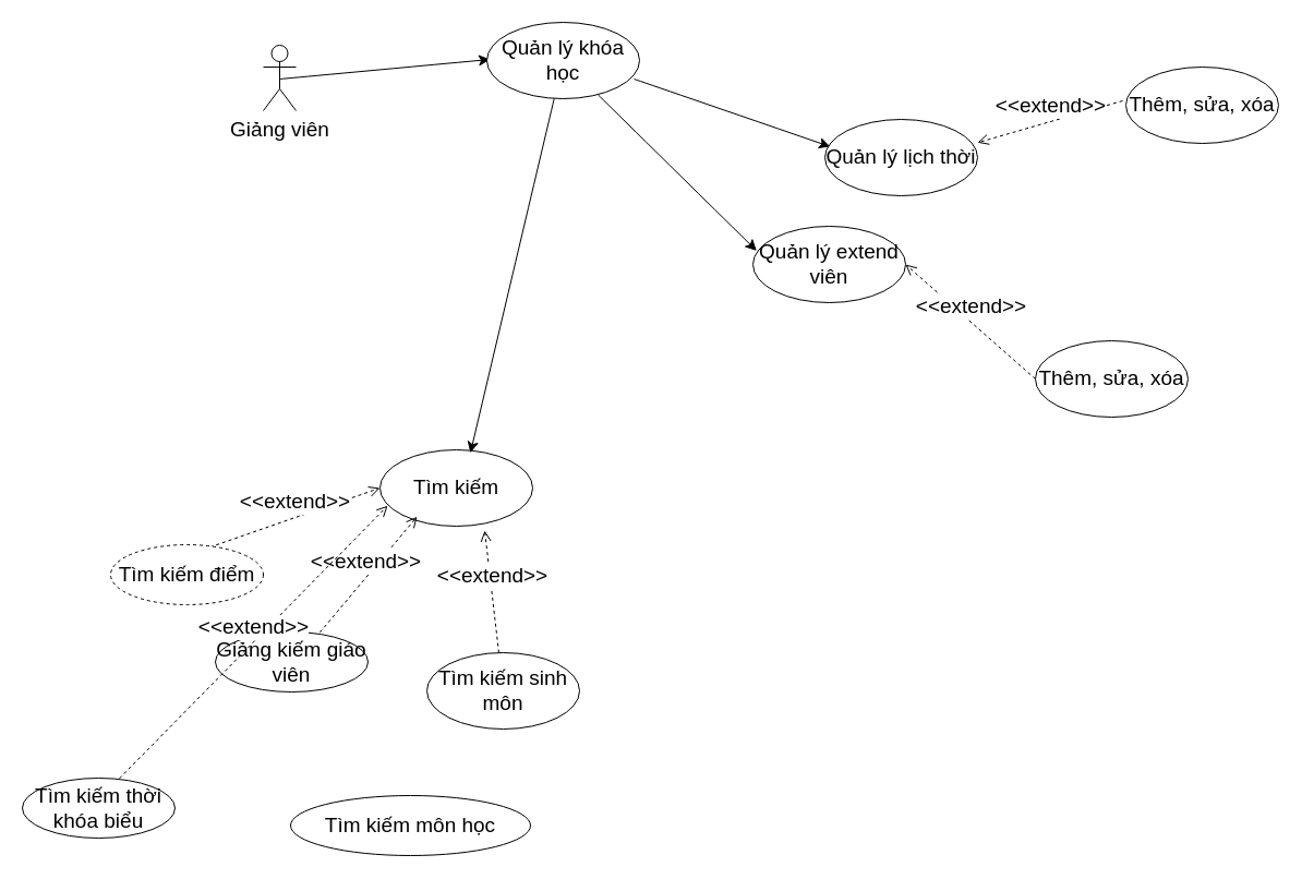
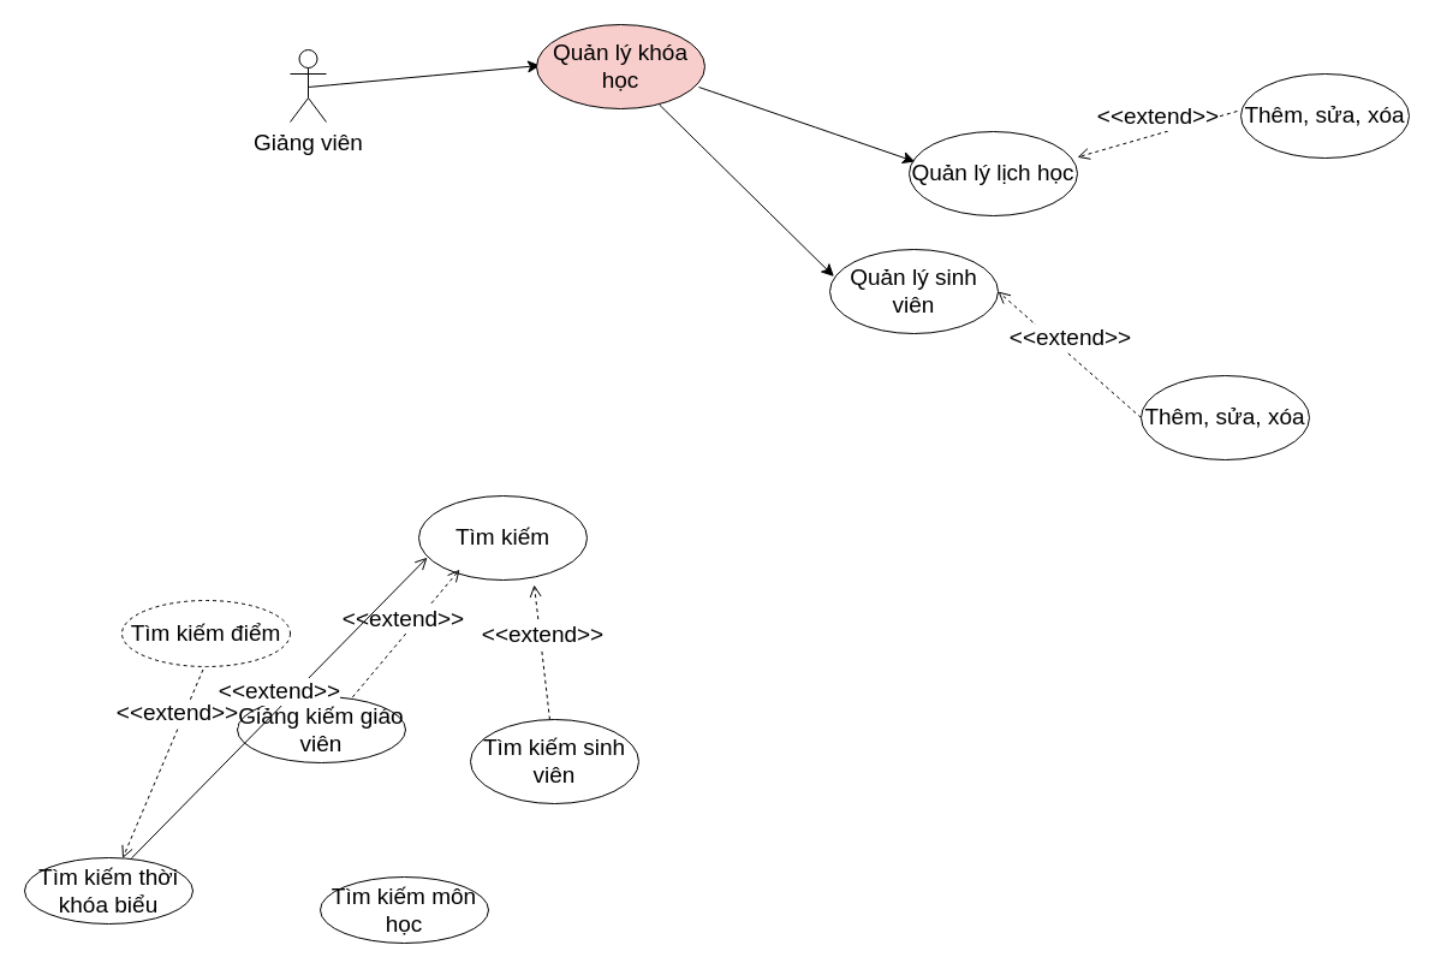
  <mxCell id="0" />
  <mxCell id="1" parent="0" />
  <mxCell id="2" value="Giảng viên" style="shape=umlActor;verticalLabelPosition=bottom;verticalAlign=top;html=1;fontSize=19;" vertex="1" parent="1"><mxGeometry x="241" y="41" width="30" height="60" as="geometry" /></mxCell>
  <mxCell id="3" value="" style="endArrow=classic;html=1;rounded=0;fontSize=19;startSize=8;endSize=8;curved=1;" edge="1" parent="1"><mxGeometry width="50" height="50" relative="1" as="geometry"><mxPoint x="256" y="72" as="sourcePoint" /><mxPoint x="449" y="54" as="targetPoint" /></mxGeometry></mxCell>
  <mxCell id="4" style="edgeStyle=none;curved=1;rounded=0;orthogonalLoop=1;jettySize=auto;html=1;fontSize=19;startSize=8;endSize=8;" edge="1" parent="1" source="5"><mxGeometry relative="1" as="geometry"><mxPoint x="693.412" y="229.47" as="targetPoint" /></mxGeometry></mxCell>
- <mxCell id="5" value="Quản lý khóa học" style="ellipse;whiteSpace=wrap;html=1;fontSize=19;" vertex="1" parent="1"><mxGeometry x="446" y="20" width="140" height="70" as="geometry" /></mxCell>
+ <mxCell id="5" value="Quản lý khóa học" style="ellipse;whiteSpace=wrap;html=1;fontSize=19;fillColor=#f8cecc;" vertex="1" parent="1"><mxGeometry x="446" y="20" width="140" height="70" as="geometry" /></mxCell>
  <mxCell id="6" value="" style="endArrow=classic;html=1;rounded=0;fontSize=19;startSize=8;endSize=8;curved=1;" edge="1" parent="1"><mxGeometry width="50" height="50" relative="1" as="geometry"><mxPoint x="581" y="72" as="sourcePoint" /><mxPoint x="761" y="134" as="targetPoint" /></mxGeometry></mxCell>
- <mxCell id="7" value="Quản lý lịch thời" style="ellipse;whiteSpace=wrap;html=1;fontSize=19;" vertex="1" parent="1"><mxGeometry x="756" y="109" width="140" height="70" as="geometry" /></mxCell>
- <mxCell id="8" value="Quản lý extend viên" style="ellipse;whiteSpace=wrap;html=1;fontSize=19;" vertex="1" parent="1"><mxGeometry x="690" y="207" width="140" height="70" as="geometry" /></mxCell>
+ <mxCell id="7" value="Quản lý lịch học" style="ellipse;whiteSpace=wrap;html=1;fontSize=19;" vertex="1" parent="1"><mxGeometry x="756" y="109" width="140" height="70" as="geometry" /></mxCell>
+ <mxCell id="8" value="Quản lý sinh viên" style="ellipse;whiteSpace=wrap;html=1;fontSize=19;" vertex="1" parent="1"><mxGeometry x="690" y="207" width="140" height="70" as="geometry" /></mxCell>
  <mxCell id="9" value="Tìm kiếm" style="ellipse;whiteSpace=wrap;html=1;fontSize=19;" vertex="1" parent="1"><mxGeometry x="348" y="412" width="140" height="70" as="geometry" /></mxCell>
- <mxCell id="10" style="edgeStyle=none;curved=1;rounded=0;orthogonalLoop=1;jettySize=auto;html=1;entryX=0.592;entryY=0.041;entryDx=0;entryDy=0;entryPerimeter=0;fontSize=19;startSize=8;endSize=8;" edge="1" parent="1" source="5" target="9"><mxGeometry relative="1" as="geometry" /></mxCell>
  <mxCell id="11" value="&amp;lt;&amp;lt;extend&amp;gt;&amp;gt;" style="html=1;verticalAlign=bottom;endArrow=open;dashed=1;endSize=8;curved=0;rounded=0;fontSize=19;entryX=1;entryY=0.304;entryDx=0;entryDy=0;entryPerimeter=0;" edge="1" parent="1" target="7"><mxGeometry relative="1" as="geometry"><mxPoint x="1029" y="92" as="sourcePoint" /><mxPoint x="883" y="50" as="targetPoint" /></mxGeometry></mxCell>
  <mxCell id="12" value="Thêm, sửa, xóa" style="ellipse;whiteSpace=wrap;html=1;fontSize=19;" vertex="1" parent="1"><mxGeometry x="1032" y="61" width="140" height="70" as="geometry" /></mxCell>
  <mxCell id="13" value="&amp;lt;&amp;lt;extend&amp;gt;&amp;gt;" style="html=1;verticalAlign=bottom;endArrow=open;dashed=1;endSize=8;curved=0;rounded=0;fontSize=19;exitX=0;exitY=0.5;exitDx=0;exitDy=0;entryX=1;entryY=0.5;entryDx=0;entryDy=0;" edge="1" parent="1" source="14" target="8"><mxGeometry relative="1" as="geometry"><mxPoint x="830" y="241" as="sourcePoint" /><mxPoint x="975" y="204" as="targetPoint" /></mxGeometry></mxCell>
  <mxCell id="14" value="Thêm, sửa, xóa" style="ellipse;whiteSpace=wrap;html=1;fontSize=19;" vertex="1" parent="1"><mxGeometry x="949" y="312" width="140" height="70" as="geometry" /></mxCell>
  <mxCell id="15" value="&amp;lt;&amp;lt;extend&amp;gt;&amp;gt;" style="html=1;verticalAlign=bottom;endArrow=open;dashed=1;endSize=8;curved=0;rounded=0;fontSize=19;" edge="1" parent="1" source="16"><mxGeometry relative="1" as="geometry"><mxPoint x="427" y="482" as="sourcePoint" /><mxPoint x="444" y="486" as="targetPoint" /></mxGeometry></mxCell>
- <mxCell id="16" value="Tìm kiếm sinh môn" style="ellipse;whiteSpace=wrap;html=1;fontSize=19;" vertex="1" parent="1"><mxGeometry x="391" y="598" width="140" height="70" as="geometry" /></mxCell>
+ <mxCell id="16" value="Tìm kiếm sinh viên" style="ellipse;whiteSpace=wrap;html=1;fontSize=19;" vertex="1" parent="1"><mxGeometry x="391" y="598" width="140" height="70" as="geometry" /></mxCell>
  <mxCell id="17" value="&amp;lt;&amp;lt;extend&amp;gt;&amp;gt;" style="html=1;verticalAlign=bottom;endArrow=open;dashed=1;endSize=8;curved=0;rounded=0;fontSize=19;entryX=0.243;entryY=0.875;entryDx=0;entryDy=0;entryPerimeter=0;" edge="1" parent="1" target="9"><mxGeometry relative="1" as="geometry"><mxPoint x="289" y="584" as="sourcePoint" /><mxPoint x="362" y="432" as="targetPoint" /></mxGeometry></mxCell>
  <mxCell id="18" value="Giảng kiếm giáo viên" style="ellipse;whiteSpace=wrap;html=1;fontSize=19;" vertex="1" parent="1"><mxGeometry x="197" y="579" width="140" height="55" as="geometry" /></mxCell>
- <mxCell id="19" value="&amp;lt;&amp;lt;extend&amp;gt;&amp;gt;" style="html=1;verticalAlign=bottom;endArrow=open;dashed=1;endSize=8;curved=0;rounded=0;fontSize=19;exitX=0.65;exitY=0.041;exitDx=0;exitDy=0;exitPerimeter=0;entryX=0;entryY=0.5;entryDx=0;entryDy=0;" edge="1" parent="1" source="20" target="9"><mxGeometry relative="1" as="geometry"><mxPoint x="280" y="396.5" as="sourcePoint" /><mxPoint x="142" y="362" as="targetPoint" /></mxGeometry></mxCell>
+ <mxCell id="19" value="&amp;lt;&amp;lt;extend&amp;gt;&amp;gt;" style="html=1;verticalAlign=bottom;endArrow=open;dashed=1;endSize=8;curved=0;rounded=0;fontSize=19;exitX=0.65;exitY=0.041;exitDx=0;exitDy=0;exitPerimeter=0;" edge="1" parent="1" source="20" target="22"><mxGeometry relative="1" as="geometry"><mxPoint x="280" y="396.5" as="sourcePoint" /><mxPoint x="142" y="362" as="targetPoint" /></mxGeometry></mxCell>
  <mxCell id="20" value="Tìm kiếm điểm" style="ellipse;whiteSpace=wrap;html=1;fontSize=19;dashed=1;" vertex="1" parent="1"><mxGeometry x="101" y="499" width="140" height="55" as="geometry" /></mxCell>
- <mxCell id="21" value="&amp;lt;&amp;lt;extend&amp;gt;&amp;gt;" style="html=1;verticalAlign=bottom;endArrow=open;dashed=1;endSize=8;curved=0;rounded=0;fontSize=19;exitX=0.636;exitY=0.005;exitDx=0;exitDy=0;exitPerimeter=0;entryX=0.05;entryY=0.732;entryDx=0;entryDy=0;entryPerimeter=0;" edge="1" parent="1" source="22" target="9"><mxGeometry relative="1" as="geometry"><mxPoint x="358" y="457" as="sourcePoint" /><mxPoint x="10" y="623" as="targetPoint" /></mxGeometry></mxCell>
+ <mxCell id="21" value="&amp;lt;&amp;lt;extend&amp;gt;&amp;gt;" style="html=1;verticalAlign=bottom;endArrow=open;dashed=0;endSize=8;curved=0;rounded=0;fontSize=19;exitX=0.636;exitY=0.005;exitDx=0;exitDy=0;exitPerimeter=0;entryX=0.05;entryY=0.732;entryDx=0;entryDy=0;entryPerimeter=0;" edge="1" parent="1" source="22" target="9"><mxGeometry relative="1" as="geometry"><mxPoint x="358" y="457" as="sourcePoint" /><mxPoint x="10" y="623" as="targetPoint" /></mxGeometry></mxCell>
  <mxCell id="22" value="Tìm kiếm thời khóa biểu" style="ellipse;whiteSpace=wrap;html=1;fontSize=19;" vertex="1" parent="1"><mxGeometry x="20" y="713" width="140" height="55" as="geometry" /></mxCell>
- <mxCell id="23" value="Tìm kiếm môn học" style="ellipse;whiteSpace=wrap;html=1;fontSize=19;" vertex="1" parent="1"><mxGeometry x="266" y="729" width="220" height="55" as="geometry" /></mxCell>
+ <mxCell id="23" value="Tìm kiếm môn học" style="ellipse;whiteSpace=wrap;html=1;fontSize=19;" vertex="1" parent="1"><mxGeometry x="266" y="729" width="140" height="55" as="geometry" /></mxCell>
